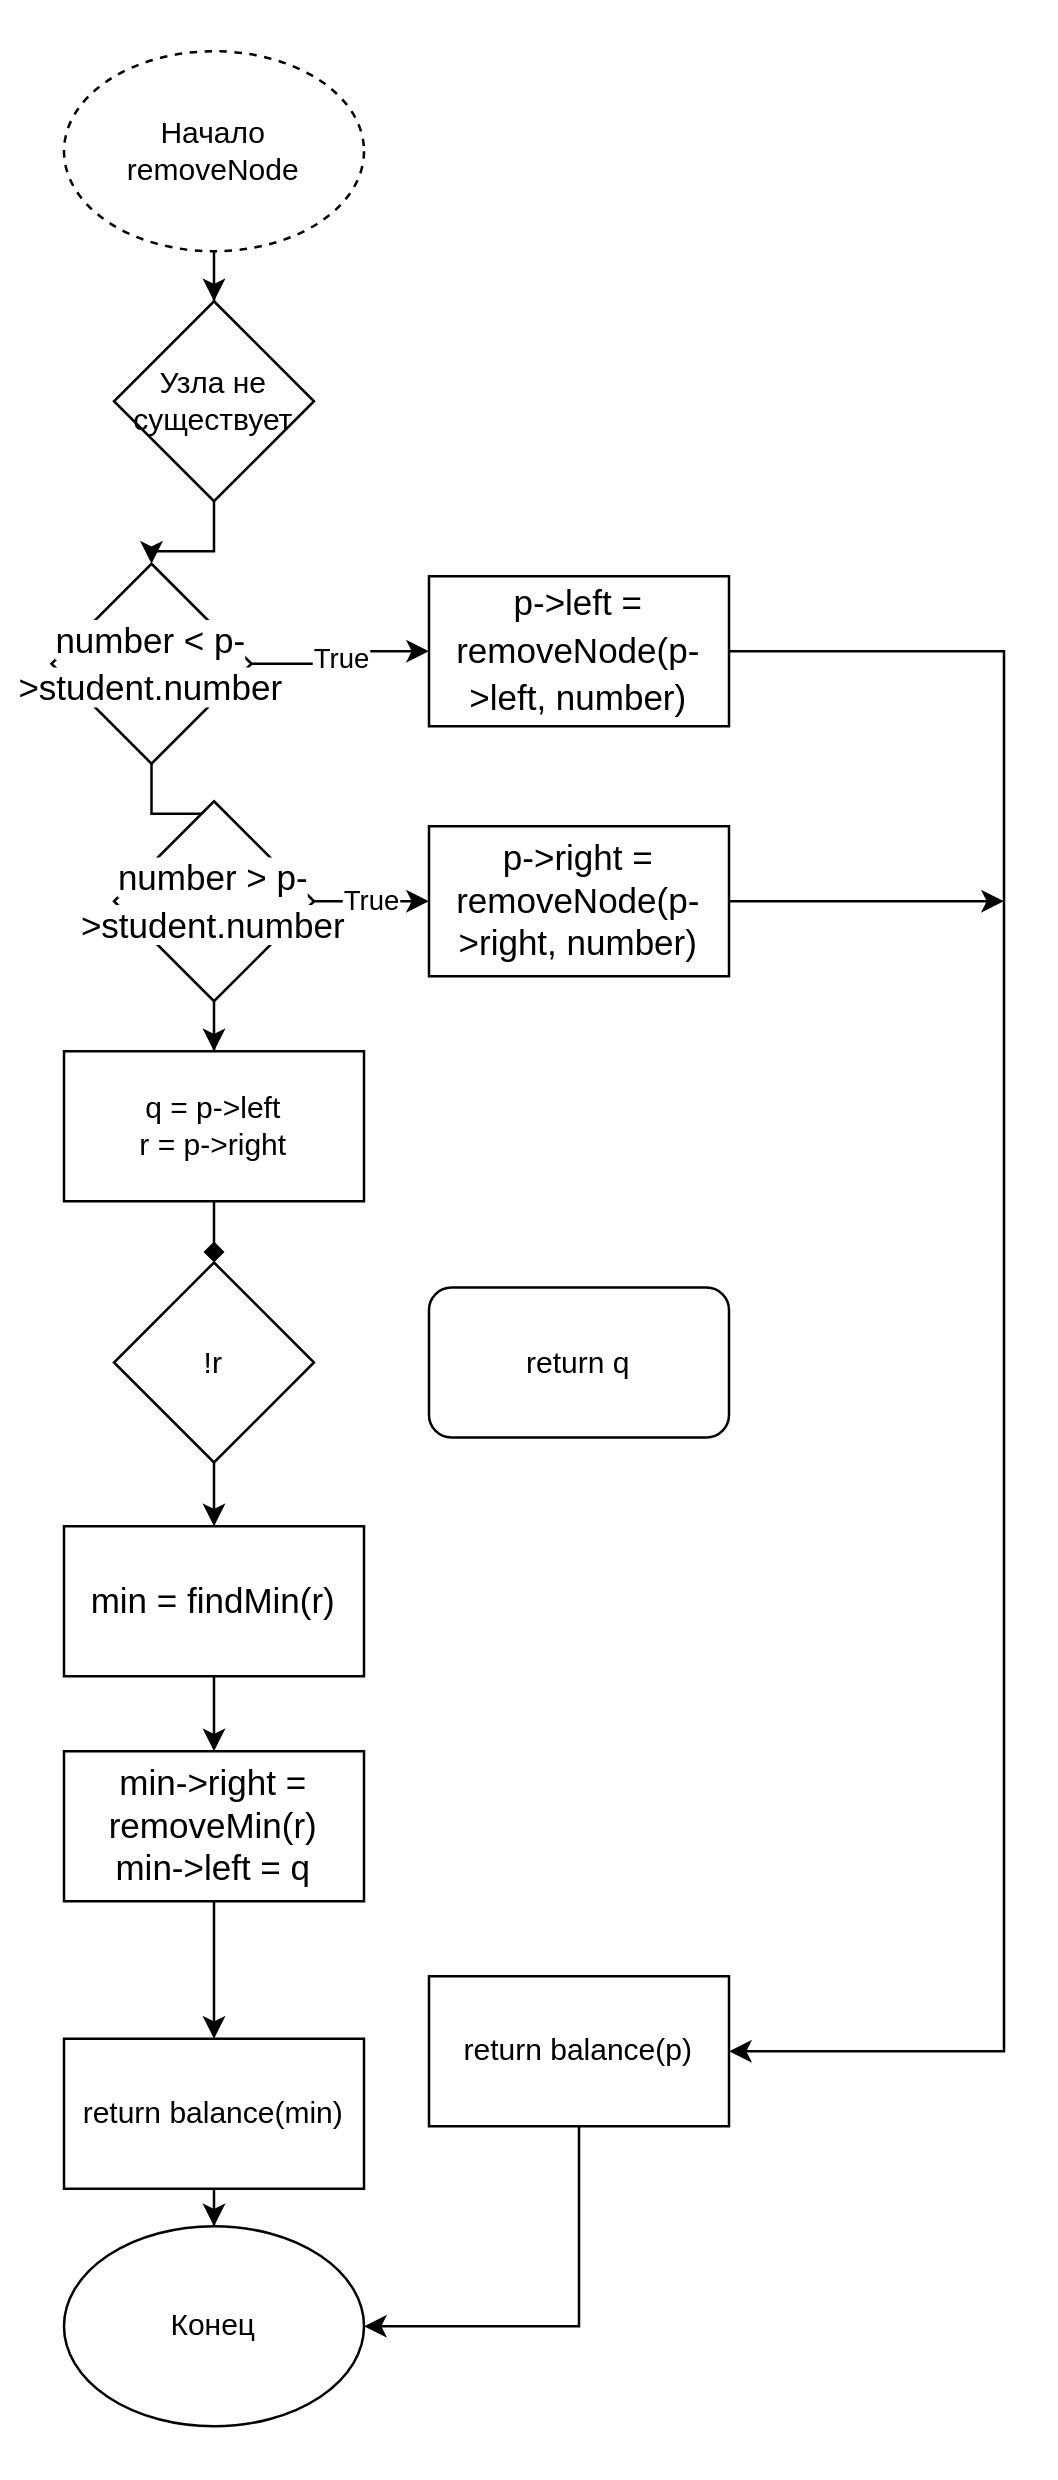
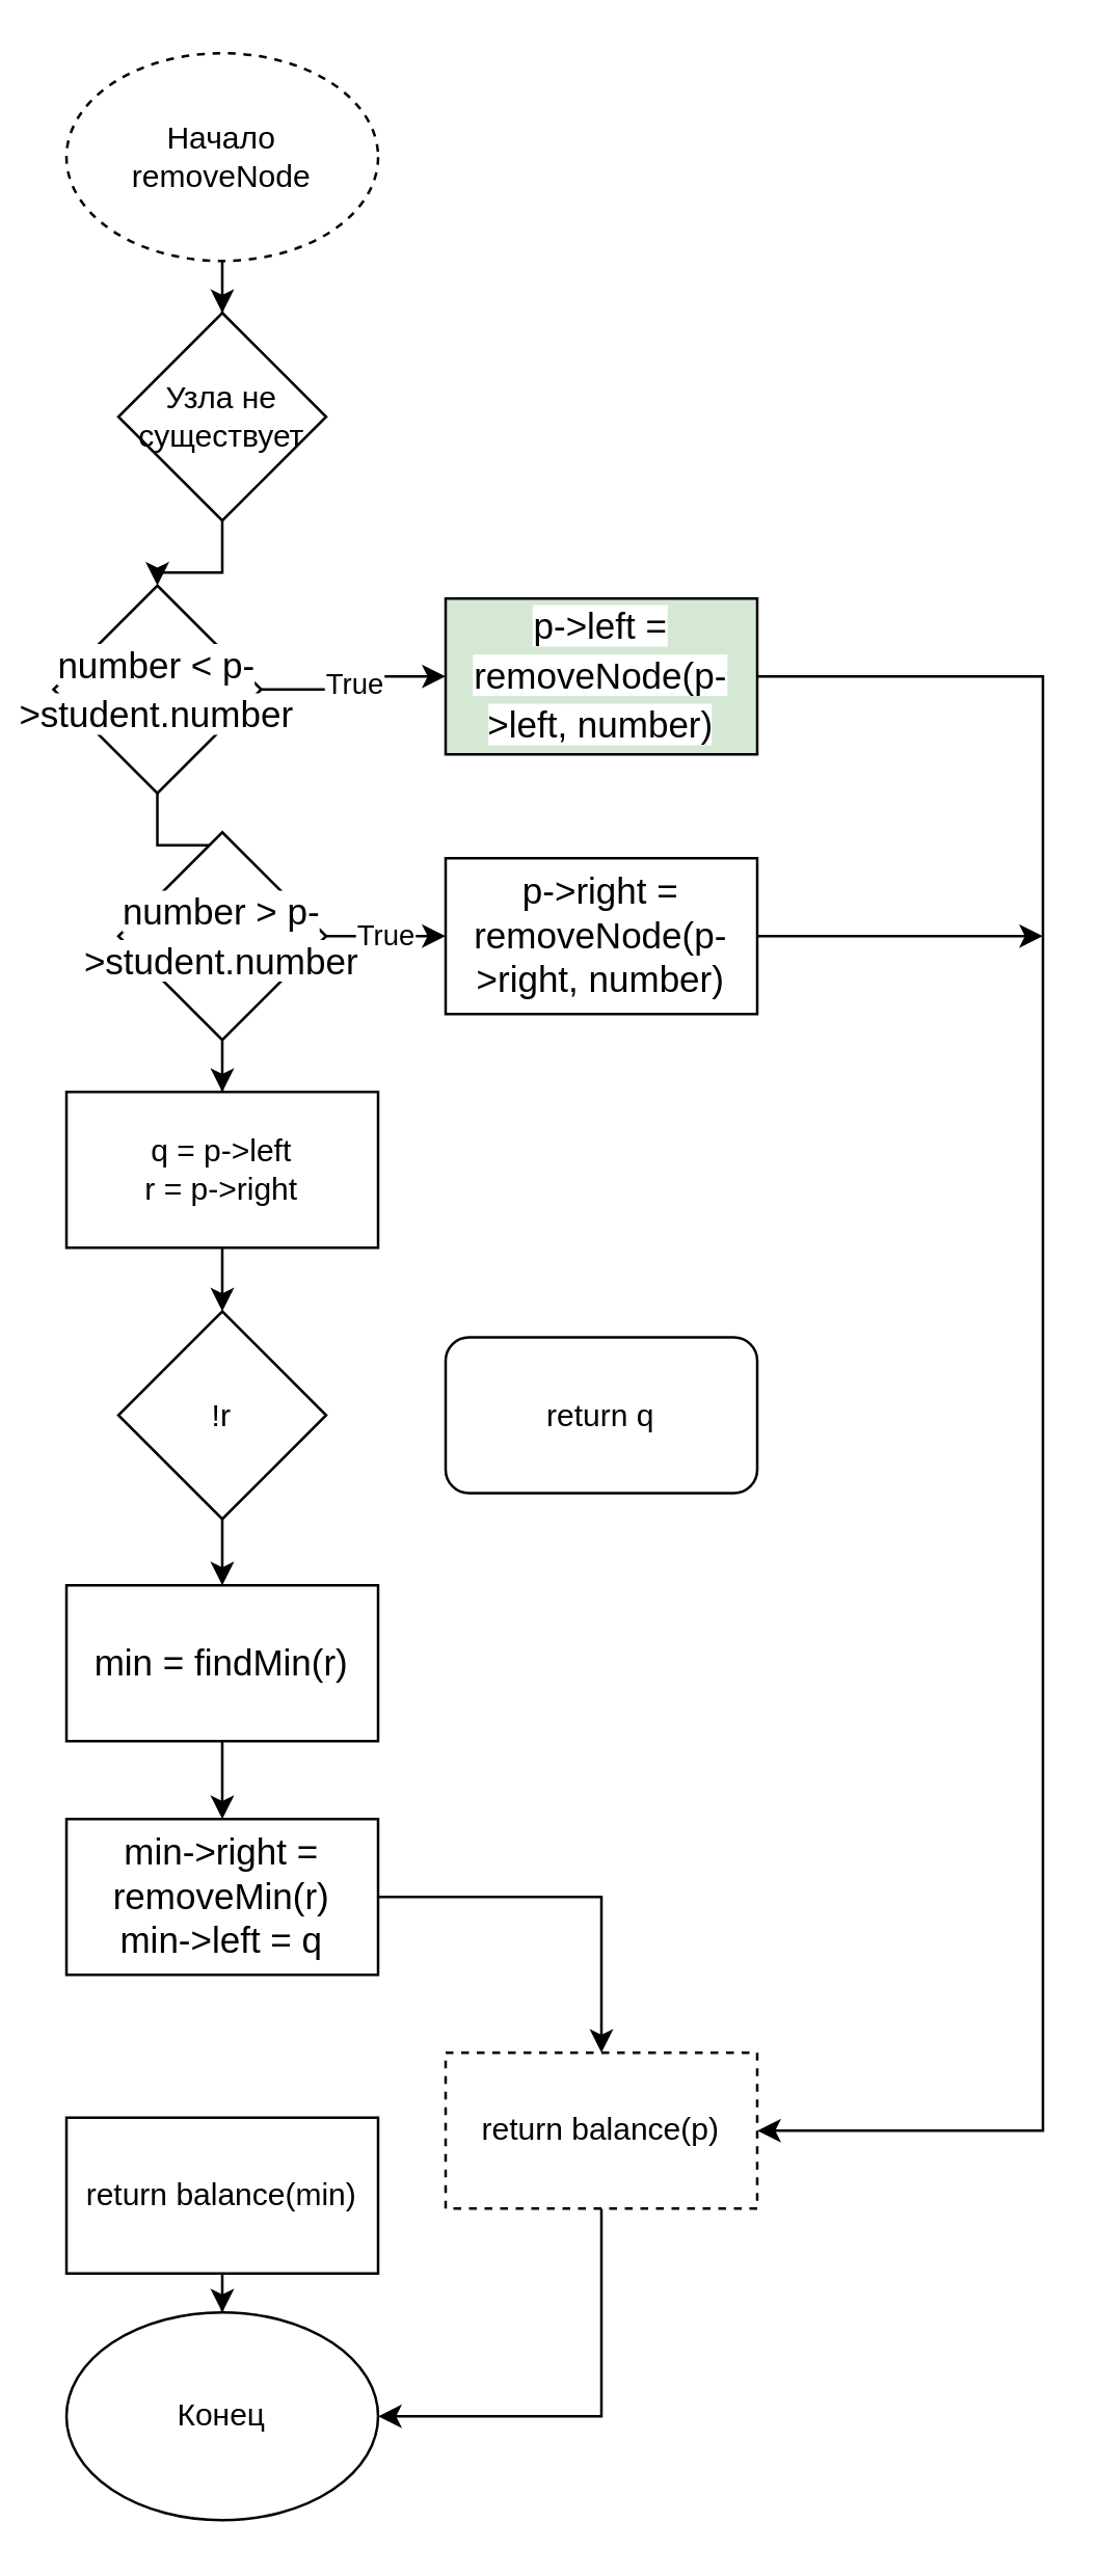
  <mxCell id="0" />
  <mxCell id="1" parent="0" />
  <mxCell id="2" style="edgeStyle=orthogonalEdgeStyle;rounded=0;orthogonalLoop=1;jettySize=auto;html=1;entryX=0.5;entryY=0;entryDx=0;entryDy=0;" edge="1" parent="1" source="3" target="5"><mxGeometry relative="1" as="geometry" /></mxCell>
  <mxCell id="3" value="Начало&lt;br&gt;removeNode" style="ellipse;whiteSpace=wrap;html=1;dashed=1;" vertex="1" parent="1"><mxGeometry x="25" y="20" width="120" height="80" as="geometry" /></mxCell>
  <mxCell id="4" style="edgeStyle=orthogonalEdgeStyle;rounded=0;orthogonalLoop=1;jettySize=auto;html=1;" edge="1" parent="1" source="5" target="8"><mxGeometry relative="1" as="geometry" /></mxCell>
  <mxCell id="5" value="Узла не существует" style="rhombus;whiteSpace=wrap;html=1;" vertex="1" parent="1"><mxGeometry x="45" y="120" width="80" height="80" as="geometry" /></mxCell>
  <mxCell id="6" value="True" style="edgeStyle=orthogonalEdgeStyle;rounded=0;orthogonalLoop=1;jettySize=auto;html=1;entryX=0;entryY=0.5;entryDx=0;entryDy=0;" edge="1" parent="1" source="8" target="10"><mxGeometry relative="1" as="geometry" /></mxCell>
  <mxCell id="7" style="edgeStyle=orthogonalEdgeStyle;rounded=0;orthogonalLoop=1;jettySize=auto;html=1;entryX=0.5;entryY=0;entryDx=0;entryDy=0;" edge="1" parent="1" source="8" target="13"><mxGeometry relative="1" as="geometry" /></mxCell>
  <mxCell id="8" value="&lt;div style=&quot;font-size: 14px; line-height: 19px;&quot;&gt;&lt;span style=&quot;background-color: rgb(255, 255, 255);&quot;&gt;number &amp;lt; p-&amp;gt;student.number&lt;/span&gt;&lt;/div&gt;" style="rhombus;whiteSpace=wrap;html=1;" vertex="1" parent="1"><mxGeometry x="20" y="225" width="80" height="80" as="geometry" /></mxCell>
  <mxCell id="9" style="edgeStyle=orthogonalEdgeStyle;rounded=0;orthogonalLoop=1;jettySize=auto;html=1;entryX=1;entryY=0.5;entryDx=0;entryDy=0;" edge="1" parent="1" source="10" target="28"><mxGeometry relative="1" as="geometry"><Array as="points"><mxPoint x="401" y="260" /><mxPoint x="401" y="820" /></Array></mxGeometry></mxCell>
- <mxCell id="10" value="&lt;div style=&quot;font-size: 14px; line-height: 19px;&quot;&gt;&lt;span style=&quot;background-color: rgb(255, 255, 255);&quot;&gt;p-&amp;gt;left = removeNode(p-&amp;gt;left, number)&lt;/span&gt;&lt;/div&gt;" style="rounded=0;whiteSpace=wrap;html=1;" vertex="1" parent="1"><mxGeometry x="171" y="230" width="120" height="60" as="geometry" /></mxCell>
+ <mxCell id="10" value="&lt;div style=&quot;font-size: 14px; line-height: 19px;&quot;&gt;&lt;span style=&quot;background-color: rgb(255, 255, 255);&quot;&gt;p-&amp;gt;left = removeNode(p-&amp;gt;left, number)&lt;/span&gt;&lt;/div&gt;" style="rounded=0;whiteSpace=wrap;html=1;fillColor=#d5e8d4;" vertex="1" parent="1"><mxGeometry x="171" y="230" width="120" height="60" as="geometry" /></mxCell>
  <mxCell id="11" value="True" style="edgeStyle=orthogonalEdgeStyle;rounded=0;orthogonalLoop=1;jettySize=auto;html=1;entryX=0;entryY=0.5;entryDx=0;entryDy=0;" edge="1" parent="1" source="13" target="15"><mxGeometry relative="1" as="geometry" /></mxCell>
  <mxCell id="12" style="edgeStyle=orthogonalEdgeStyle;rounded=0;orthogonalLoop=1;jettySize=auto;html=1;entryX=0.5;entryY=0;entryDx=0;entryDy=0;" edge="1" parent="1" source="13" target="17"><mxGeometry relative="1" as="geometry" /></mxCell>
  <mxCell id="13" value="&lt;div style=&quot;font-size: 14px; line-height: 19px;&quot;&gt;&lt;div style=&quot;line-height: 19px;&quot;&gt;&lt;font style=&quot;background-color: rgb(255, 255, 255);&quot; face=&quot;Helvetica&quot;&gt;number &amp;gt; p-&amp;gt;student.number&lt;/font&gt;&lt;/div&gt;&lt;/div&gt;" style="rhombus;whiteSpace=wrap;html=1;" vertex="1" parent="1"><mxGeometry x="45" y="320" width="80" height="80" as="geometry" /></mxCell>
  <mxCell id="14" style="edgeStyle=orthogonalEdgeStyle;rounded=0;orthogonalLoop=1;jettySize=auto;html=1;" edge="1" parent="1" source="15"><mxGeometry relative="1" as="geometry"><mxPoint x="401" y="360" as="targetPoint" /></mxGeometry></mxCell>
  <mxCell id="15" value="&lt;font style=&quot;font-size: 14px;&quot;&gt;p-&amp;gt;right = removeNode(p-&amp;gt;right, number)&lt;/font&gt;" style="rounded=0;whiteSpace=wrap;html=1;" vertex="1" parent="1"><mxGeometry x="171" y="330" width="120" height="60" as="geometry" /></mxCell>
- <mxCell id="16" style="edgeStyle=orthogonalEdgeStyle;rounded=0;orthogonalLoop=1;jettySize=auto;html=1;entryX=0.5;entryY=0;entryDx=0;entryDy=0;endArrow=diamond;" edge="1" parent="1" source="17" target="19"><mxGeometry relative="1" as="geometry" /></mxCell>
+ <mxCell id="16" style="edgeStyle=orthogonalEdgeStyle;rounded=0;orthogonalLoop=1;jettySize=auto;html=1;entryX=0.5;entryY=0;entryDx=0;entryDy=0;" edge="1" parent="1" source="17" target="19"><mxGeometry relative="1" as="geometry" /></mxCell>
  <mxCell id="17" value="q = p-&amp;gt;left&lt;br&gt;r = p-&amp;gt;right" style="rounded=0;whiteSpace=wrap;html=1;" vertex="1" parent="1"><mxGeometry x="25" y="420" width="120" height="60" as="geometry" /></mxCell>
  <mxCell id="18" style="edgeStyle=orthogonalEdgeStyle;rounded=0;orthogonalLoop=1;jettySize=auto;html=1;entryX=0.5;entryY=0;entryDx=0;entryDy=0;" edge="1" parent="1" source="19"><mxGeometry relative="1" as="geometry"><mxPoint x="85" y="610" as="targetPoint" /></mxGeometry></mxCell>
  <mxCell id="19" value="!r" style="rhombus;whiteSpace=wrap;html=1;" vertex="1" parent="1"><mxGeometry x="45" y="504.5" width="80" height="80" as="geometry" /></mxCell>
  <mxCell id="20" value="return q" style="whiteSpace=wrap;html=1;rounded=1;" vertex="1" parent="1"><mxGeometry x="171" y="514.5" width="120" height="60" as="geometry" /></mxCell>
  <mxCell id="21" style="edgeStyle=orthogonalEdgeStyle;rounded=0;orthogonalLoop=1;jettySize=auto;html=1;entryX=0.5;entryY=0;entryDx=0;entryDy=0;" edge="1" parent="1" source="22" target="24"><mxGeometry relative="1" as="geometry" /></mxCell>
  <mxCell id="22" value="&lt;font style=&quot;font-size: 14px;&quot;&gt;min = findMin(r)&lt;br&gt;&lt;/font&gt;" style="rounded=0;whiteSpace=wrap;html=1;" vertex="1" parent="1"><mxGeometry x="25" y="610" width="120" height="60" as="geometry" /></mxCell>
- <mxCell id="23" style="edgeStyle=orthogonalEdgeStyle;rounded=0;orthogonalLoop=1;jettySize=auto;html=1;entryX=0.5;entryY=0;entryDx=0;entryDy=0;" edge="1" parent="1" source="24" target="26"><mxGeometry relative="1" as="geometry" /></mxCell>
+ <mxCell id="23" style="edgeStyle=orthogonalEdgeStyle;rounded=0;orthogonalLoop=1;jettySize=auto;html=1;" edge="1" parent="1" source="24" target="28"><mxGeometry relative="1" as="geometry" /></mxCell>
  <mxCell id="24" value="&lt;div style=&quot;border-color: var(--border-color); font-size: 14px;&quot;&gt;&lt;font style=&quot;border-color: var(--border-color); background-color: rgb(255, 255, 255);&quot; face=&quot;Helvetica&quot;&gt;min-&amp;gt;right = removeMin(r)&lt;/font&gt;&lt;/div&gt;&lt;div style=&quot;border-color: var(--border-color); font-size: 14px;&quot;&gt;&lt;span style=&quot;background-color: rgb(255, 255, 255);&quot;&gt;min-&amp;gt;left = q&lt;/span&gt;&lt;/div&gt;" style="rounded=0;whiteSpace=wrap;html=1;" vertex="1" parent="1"><mxGeometry x="25" y="700" width="120" height="60" as="geometry" /></mxCell>
  <mxCell id="25" style="edgeStyle=orthogonalEdgeStyle;rounded=0;orthogonalLoop=1;jettySize=auto;html=1;entryX=0.5;entryY=0;entryDx=0;entryDy=0;" edge="1" parent="1" source="26" target="29"><mxGeometry relative="1" as="geometry" /></mxCell>
  <mxCell id="26" value="return balance(min)" style="rounded=0;whiteSpace=wrap;html=1;" vertex="1" parent="1"><mxGeometry x="25" y="815" width="120" height="60" as="geometry" /></mxCell>
  <mxCell id="27" style="edgeStyle=orthogonalEdgeStyle;rounded=0;orthogonalLoop=1;jettySize=auto;html=1;entryX=1;entryY=0.5;entryDx=0;entryDy=0;" edge="1" parent="1" source="28" target="29"><mxGeometry relative="1" as="geometry"><Array as="points"><mxPoint x="231" y="930" /></Array></mxGeometry></mxCell>
- <mxCell id="28" value="return balance(p)" style="rounded=0;whiteSpace=wrap;html=1;" vertex="1" parent="1"><mxGeometry x="171" y="790" width="120" height="60" as="geometry" /></mxCell>
+ <mxCell id="28" value="return balance(p)" style="rounded=0;whiteSpace=wrap;html=1;dashed=1;" vertex="1" parent="1"><mxGeometry x="171" y="790" width="120" height="60" as="geometry" /></mxCell>
  <mxCell id="29" value="Конец" style="ellipse;whiteSpace=wrap;html=1;" vertex="1" parent="1"><mxGeometry x="25" y="890" width="120" height="80" as="geometry" /></mxCell>
